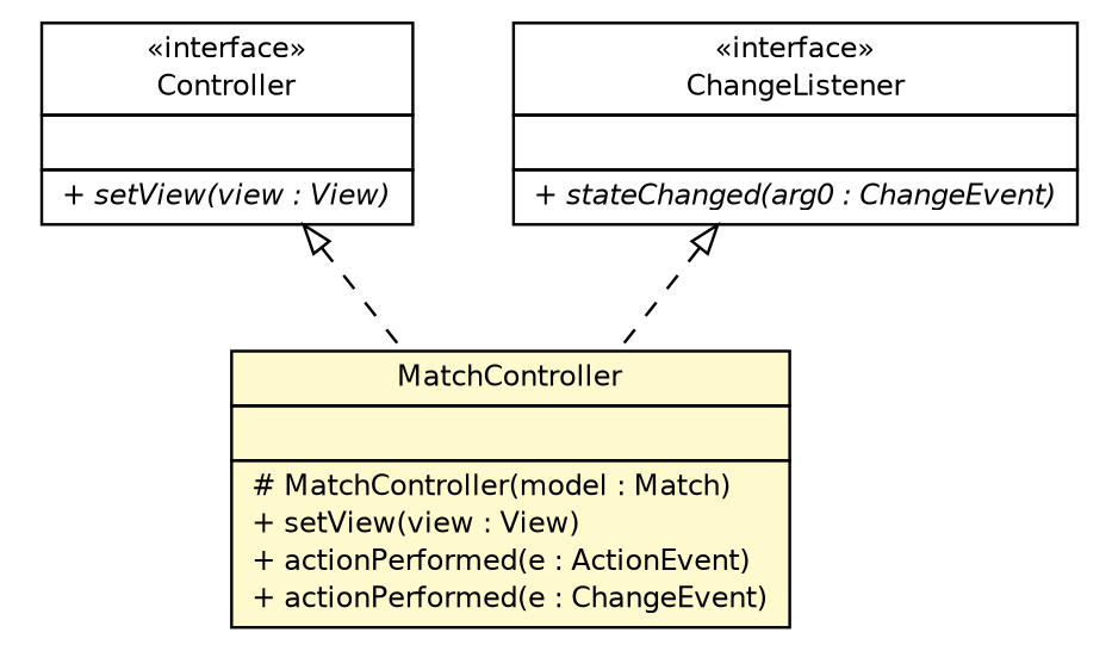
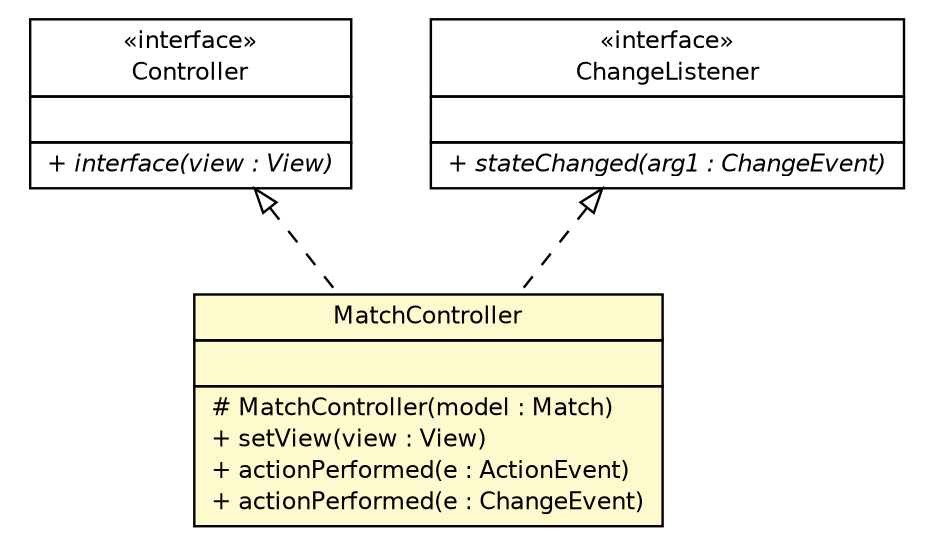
  digraph {
    nodesep=0.25
    ranksep=0.5
    node [fontcolor=black fontname=Helvetica fontsize=10.0 shape=plaintext]
    edge [arrowtail=empty dir=back fontname=Helvetica fontsize=10 headport=p labelfontname=Helvetica labelfontsize=10 style=dashed tailport=p]
-   n1 [label=<<table title="thmuggleton.controller.Controller" border="0" cellborder="1" cellspacing="0" cellpadding="2" port="p" href="./Controller.html"> 		<tr><td><table border="0" cellspacing="0" cellpadding="1"> <tr><td align="center" balign="center"> &#171;interface&#187; </td></tr> <tr><td align="center" balign="center"> Controller </td></tr> 		</table></td></tr> 		<tr><td><table border="0" cellspacing="0" cellpadding="1"> <tr><td align="left" balign="left">  </td></tr> 		</table></td></tr> 		<tr><td><table border="0" cellspacing="0" cellpadding="1"> <tr><td align="left" balign="left"><font face="Helvetica-Oblique" point-size="10.0"> + setView(view : View) </font></td></tr> 		</table></td></tr> 		</table>>]
+   n1 [label=<<table title="thmuggleton.controller.Controller" border="0" cellborder="1" cellspacing="0" cellpadding="2" port="p" href="./Controller.html"> 		<tr><td><table border="0" cellspacing="0" cellpadding="1"> <tr><td align="center" balign="center"> &#171;interface&#187; </td></tr> <tr><td align="center" balign="center"> Controller </td></tr> 		</table></td></tr> 		<tr><td><table border="0" cellspacing="0" cellpadding="1"> <tr><td align="left" balign="left">  </td></tr> 		</table></td></tr> 		<tr><td><table border="0" cellspacing="0" cellpadding="1"> <tr><td align="left" balign="left"><font face="Helvetica-Oblique" point-size="10.0"> + interface(view : View) </font></td></tr> 		</table></td></tr> 		</table>>]
    n2 [label=<<table title="thmuggleton.controller.MatchController" border="0" cellborder="1" cellspacing="0" cellpadding="2" port="p" bgcolor="lemonChiffon" href="./MatchController.html"> 		<tr><td><table border="0" cellspacing="0" cellpadding="1"> <tr><td align="center" balign="center"> MatchController </td></tr> 		</table></td></tr> 		<tr><td><table border="0" cellspacing="0" cellpadding="1"> <tr><td align="left" balign="left">  </td></tr> 		</table></td></tr> 		<tr><td><table border="0" cellspacing="0" cellpadding="1"> <tr><td align="left" balign="left"> # MatchController(model : Match) </td></tr> <tr><td align="left" balign="left"> + setView(view : View) </td></tr> <tr><td align="left" balign="left"> + actionPerformed(e : ActionEvent) </td></tr> <tr><td align="left" balign="left"> + actionPerformed(e : ChangeEvent) </td></tr> 		</table></td></tr> 		</table>>]
-   n3 [label=<<table title="javax.swing.event.ChangeListener" border="0" cellborder="1" cellspacing="0" cellpadding="2" port="p" href="http://java.sun.com/j2se/1.4.2/docs/api/javax/swing/event/ChangeListener.html"> 		<tr><td><table border="0" cellspacing="0" cellpadding="1"> <tr><td align="center" balign="center"> &#171;interface&#187; </td></tr> <tr><td align="center" balign="center"> ChangeListener </td></tr> 		</table></td></tr> 		<tr><td><table border="0" cellspacing="0" cellpadding="1"> <tr><td align="left" balign="left">  </td></tr> 		</table></td></tr> 		<tr><td><table border="0" cellspacing="0" cellpadding="1"> <tr><td align="left" balign="left"><font face="Helvetica-Oblique" point-size="10.0"> + stateChanged(arg0 : ChangeEvent) </font></td></tr> 		</table></td></tr> 		</table>>]
+   n3 [label=<<table title="javax.swing.event.ChangeListener" border="0" cellborder="1" cellspacing="0" cellpadding="2" port="p" href="http://java.sun.com/j2se/1.4.2/docs/api/javax/swing/event/ChangeListener.html"> 		<tr><td><table border="0" cellspacing="0" cellpadding="1"> <tr><td align="center" balign="center"> &#171;interface&#187; </td></tr> <tr><td align="center" balign="center"> ChangeListener </td></tr> 		</table></td></tr> 		<tr><td><table border="0" cellspacing="0" cellpadding="1"> <tr><td align="left" balign="left">  </td></tr> 		</table></td></tr> 		<tr><td><table border="0" cellspacing="0" cellpadding="1"> <tr><td align="left" balign="left"><font face="Helvetica-Oblique" point-size="10.0"> + stateChanged(arg1 : ChangeEvent) </font></td></tr> 		</table></td></tr> 		</table>>]
    n1 -> n2
    n3 -> n2
  }
